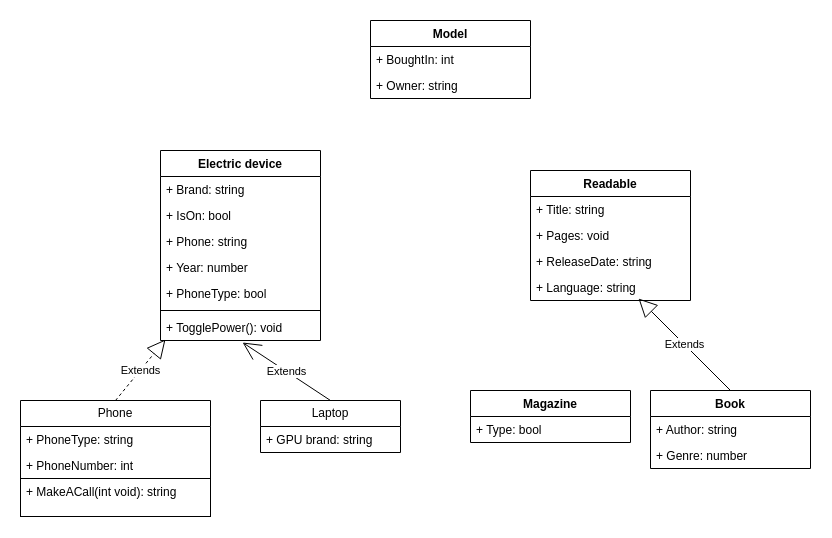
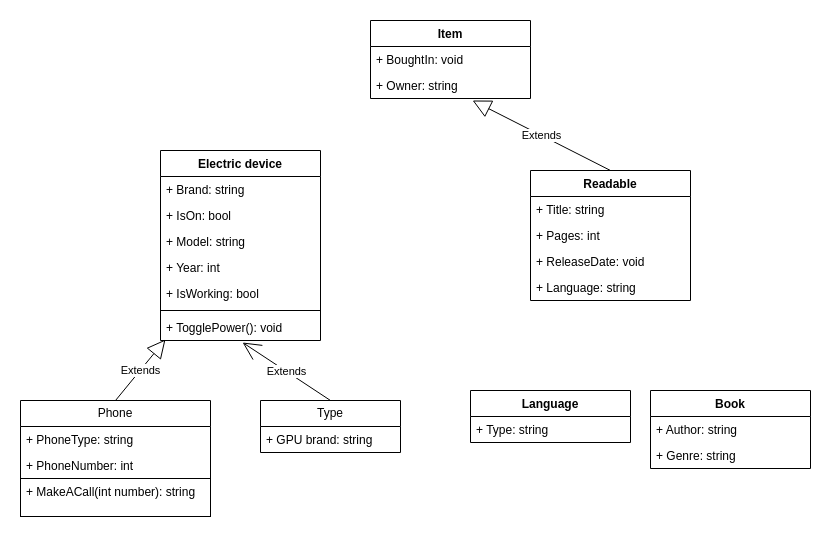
  <mxCell id="0" />
  <mxCell id="1" parent="0" />
- <mxCell id="2" value="Model" style="swimlane;fontStyle=1;align=center;verticalAlign=top;childLayout=stackLayout;horizontal=1;startSize=26;horizontalStack=0;resizeParent=1;resizeParentMax=0;resizeLast=0;collapsible=1;marginBottom=0;whiteSpace=wrap;html=1;" vertex="1" parent="1"><mxGeometry x="370" y="20" width="160" height="78" as="geometry" /></mxCell>
- <mxCell id="3" value="+ BoughtIn: int" style="text;strokeColor=none;fillColor=none;align=left;verticalAlign=top;spacingLeft=4;spacingRight=4;overflow=hidden;rotatable=0;points=[[0,0.5],[1,0.5]];portConstraint=eastwest;whiteSpace=wrap;html=1;" vertex="1" parent="2"><mxGeometry y="26" width="160" height="26" as="geometry" /></mxCell>
+ <mxCell id="2" value="Item" style="swimlane;fontStyle=1;align=center;verticalAlign=top;childLayout=stackLayout;horizontal=1;startSize=26;horizontalStack=0;resizeParent=1;resizeParentMax=0;resizeLast=0;collapsible=1;marginBottom=0;whiteSpace=wrap;html=1;" vertex="1" parent="1"><mxGeometry x="370" y="20" width="160" height="78" as="geometry" /></mxCell>
+ <mxCell id="3" value="+ BoughtIn: void" style="text;strokeColor=none;fillColor=none;align=left;verticalAlign=top;spacingLeft=4;spacingRight=4;overflow=hidden;rotatable=0;points=[[0,0.5],[1,0.5]];portConstraint=eastwest;whiteSpace=wrap;html=1;" vertex="1" parent="2"><mxGeometry y="26" width="160" height="26" as="geometry" /></mxCell>
  <mxCell id="4" value="+ Owner: string" style="text;strokeColor=none;fillColor=none;align=left;verticalAlign=top;spacingLeft=4;spacingRight=4;overflow=hidden;rotatable=0;points=[[0,0.5],[1,0.5]];portConstraint=eastwest;whiteSpace=wrap;html=1;" vertex="1" parent="2"><mxGeometry y="52" width="160" height="26" as="geometry" /></mxCell>
  <mxCell id="5" value="Electric device" style="swimlane;fontStyle=1;align=center;verticalAlign=top;childLayout=stackLayout;horizontal=1;startSize=26;horizontalStack=0;resizeParent=1;resizeParentMax=0;resizeLast=0;collapsible=1;marginBottom=0;whiteSpace=wrap;html=1;" vertex="1" parent="1"><mxGeometry x="160" y="150" width="160" height="190" as="geometry" /></mxCell>
  <mxCell id="6" value="+ Brand: string" style="text;strokeColor=none;fillColor=none;align=left;verticalAlign=top;spacingLeft=4;spacingRight=4;overflow=hidden;rotatable=0;points=[[0,0.5],[1,0.5]];portConstraint=eastwest;whiteSpace=wrap;html=1;" vertex="1" parent="5"><mxGeometry y="26" width="160" height="26" as="geometry" /></mxCell>
  <mxCell id="7" value="+ IsOn: bool" style="text;strokeColor=none;fillColor=none;align=left;verticalAlign=top;spacingLeft=4;spacingRight=4;overflow=hidden;rotatable=0;points=[[0,0.5],[1,0.5]];portConstraint=eastwest;whiteSpace=wrap;html=1;" vertex="1" parent="5"><mxGeometry y="52" width="160" height="26" as="geometry" /></mxCell>
- <mxCell id="8" value="+ Phone: string" style="text;strokeColor=none;fillColor=none;align=left;verticalAlign=top;spacingLeft=4;spacingRight=4;overflow=hidden;rotatable=0;points=[[0,0.5],[1,0.5]];portConstraint=eastwest;whiteSpace=wrap;html=1;" vertex="1" parent="5"><mxGeometry y="78" width="160" height="26" as="geometry" /></mxCell>
- <mxCell id="9" value="+ Year: number" style="text;strokeColor=none;fillColor=none;align=left;verticalAlign=top;spacingLeft=4;spacingRight=4;overflow=hidden;rotatable=0;points=[[0,0.5],[1,0.5]];portConstraint=eastwest;whiteSpace=wrap;html=1;" vertex="1" parent="5"><mxGeometry y="104" width="160" height="26" as="geometry" /></mxCell>
- <mxCell id="10" value="+ PhoneType: bool" style="text;strokeColor=none;fillColor=none;align=left;verticalAlign=top;spacingLeft=4;spacingRight=4;overflow=hidden;rotatable=0;points=[[0,0.5],[1,0.5]];portConstraint=eastwest;whiteSpace=wrap;html=1;" vertex="1" parent="5"><mxGeometry y="130" width="160" height="26" as="geometry" /></mxCell>
+ <mxCell id="8" value="+ Model: string" style="text;strokeColor=none;fillColor=none;align=left;verticalAlign=top;spacingLeft=4;spacingRight=4;overflow=hidden;rotatable=0;points=[[0,0.5],[1,0.5]];portConstraint=eastwest;whiteSpace=wrap;html=1;" vertex="1" parent="5"><mxGeometry y="78" width="160" height="26" as="geometry" /></mxCell>
+ <mxCell id="9" value="+ Year: int" style="text;strokeColor=none;fillColor=none;align=left;verticalAlign=top;spacingLeft=4;spacingRight=4;overflow=hidden;rotatable=0;points=[[0,0.5],[1,0.5]];portConstraint=eastwest;whiteSpace=wrap;html=1;" vertex="1" parent="5"><mxGeometry y="104" width="160" height="26" as="geometry" /></mxCell>
+ <mxCell id="10" value="+ IsWorking: bool" style="text;strokeColor=none;fillColor=none;align=left;verticalAlign=top;spacingLeft=4;spacingRight=4;overflow=hidden;rotatable=0;points=[[0,0.5],[1,0.5]];portConstraint=eastwest;whiteSpace=wrap;html=1;" vertex="1" parent="5"><mxGeometry y="130" width="160" height="26" as="geometry" /></mxCell>
  <mxCell id="11" value="" style="line;strokeWidth=1;fillColor=none;align=left;verticalAlign=middle;spacingTop=-1;spacingLeft=3;spacingRight=3;rotatable=0;labelPosition=right;points=[];portConstraint=eastwest;strokeColor=inherit;" vertex="1" parent="5"><mxGeometry y="156" width="160" height="8" as="geometry" /></mxCell>
  <mxCell id="12" value="+ TogglePower(): void" style="text;strokeColor=none;fillColor=none;align=left;verticalAlign=top;spacingLeft=4;spacingRight=4;overflow=hidden;rotatable=0;points=[[0,0.5],[1,0.5]];portConstraint=eastwest;whiteSpace=wrap;html=1;" vertex="1" parent="5"><mxGeometry y="164" width="160" height="26" as="geometry" /></mxCell>
  <mxCell id="13" value="Readable" style="swimlane;fontStyle=1;align=center;verticalAlign=top;childLayout=stackLayout;horizontal=1;startSize=26;horizontalStack=0;resizeParent=1;resizeParentMax=0;resizeLast=0;collapsible=1;marginBottom=0;whiteSpace=wrap;html=1;" vertex="1" parent="1"><mxGeometry x="530" y="170" width="160" height="130" as="geometry" /></mxCell>
  <mxCell id="14" value="+ Title: string" style="text;strokeColor=none;fillColor=none;align=left;verticalAlign=top;spacingLeft=4;spacingRight=4;overflow=hidden;rotatable=0;points=[[0,0.5],[1,0.5]];portConstraint=eastwest;whiteSpace=wrap;html=1;" vertex="1" parent="13"><mxGeometry y="26" width="160" height="26" as="geometry" /></mxCell>
- <mxCell id="15" value="+ Pages: void" style="text;strokeColor=none;fillColor=none;align=left;verticalAlign=top;spacingLeft=4;spacingRight=4;overflow=hidden;rotatable=0;points=[[0,0.5],[1,0.5]];portConstraint=eastwest;whiteSpace=wrap;html=1;" vertex="1" parent="13"><mxGeometry y="52" width="160" height="26" as="geometry" /></mxCell>
- <mxCell id="16" value="+ ReleaseDate: string" style="text;strokeColor=none;fillColor=none;align=left;verticalAlign=top;spacingLeft=4;spacingRight=4;overflow=hidden;rotatable=0;points=[[0,0.5],[1,0.5]];portConstraint=eastwest;whiteSpace=wrap;html=1;" vertex="1" parent="13"><mxGeometry y="78" width="160" height="26" as="geometry" /></mxCell>
+ <mxCell id="15" value="+ Pages: int" style="text;strokeColor=none;fillColor=none;align=left;verticalAlign=top;spacingLeft=4;spacingRight=4;overflow=hidden;rotatable=0;points=[[0,0.5],[1,0.5]];portConstraint=eastwest;whiteSpace=wrap;html=1;" vertex="1" parent="13"><mxGeometry y="52" width="160" height="26" as="geometry" /></mxCell>
+ <mxCell id="16" value="+ ReleaseDate: void" style="text;strokeColor=none;fillColor=none;align=left;verticalAlign=top;spacingLeft=4;spacingRight=4;overflow=hidden;rotatable=0;points=[[0,0.5],[1,0.5]];portConstraint=eastwest;whiteSpace=wrap;html=1;" vertex="1" parent="13"><mxGeometry y="78" width="160" height="26" as="geometry" /></mxCell>
  <mxCell id="17" value="+ Language: string" style="text;strokeColor=none;fillColor=none;align=left;verticalAlign=top;spacingLeft=4;spacingRight=4;overflow=hidden;rotatable=0;points=[[0,0.5],[1,0.5]];portConstraint=eastwest;whiteSpace=wrap;html=1;" vertex="1" parent="13"><mxGeometry y="104" width="160" height="26" as="geometry" /></mxCell>
  <mxCell id="18" value="Book" style="swimlane;fontStyle=1;align=center;verticalAlign=top;childLayout=stackLayout;horizontal=1;startSize=26;horizontalStack=0;resizeParent=1;resizeParentMax=0;resizeLast=0;collapsible=1;marginBottom=0;whiteSpace=wrap;html=1;" vertex="1" parent="1"><mxGeometry x="650" y="390" width="160" height="78" as="geometry" /></mxCell>
  <mxCell id="19" value="+ Author: string" style="text;strokeColor=none;fillColor=none;align=left;verticalAlign=top;spacingLeft=4;spacingRight=4;overflow=hidden;rotatable=0;points=[[0,0.5],[1,0.5]];portConstraint=eastwest;whiteSpace=wrap;html=1;" vertex="1" parent="18"><mxGeometry y="26" width="160" height="26" as="geometry" /></mxCell>
- <mxCell id="20" value="+ Genre: number" style="text;strokeColor=none;fillColor=none;align=left;verticalAlign=top;spacingLeft=4;spacingRight=4;overflow=hidden;rotatable=0;points=[[0,0.5],[1,0.5]];portConstraint=eastwest;whiteSpace=wrap;html=1;" vertex="1" parent="18"><mxGeometry y="52" width="160" height="26" as="geometry" /></mxCell>
- <mxCell id="21" value="Magazine" style="swimlane;fontStyle=1;align=center;verticalAlign=top;childLayout=stackLayout;horizontal=1;startSize=26;horizontalStack=0;resizeParent=1;resizeParentMax=0;resizeLast=0;collapsible=1;marginBottom=0;whiteSpace=wrap;html=1;" vertex="1" parent="1"><mxGeometry x="470" y="390" width="160" height="52" as="geometry" /></mxCell>
- <mxCell id="22" value="+ Type: bool" style="text;strokeColor=none;fillColor=none;align=left;verticalAlign=top;spacingLeft=4;spacingRight=4;overflow=hidden;rotatable=0;points=[[0,0.5],[1,0.5]];portConstraint=eastwest;whiteSpace=wrap;html=1;" vertex="1" parent="21"><mxGeometry y="26" width="160" height="26" as="geometry" /></mxCell>
+ <mxCell id="20" value="+ Genre: string" style="text;strokeColor=none;fillColor=none;align=left;verticalAlign=top;spacingLeft=4;spacingRight=4;overflow=hidden;rotatable=0;points=[[0,0.5],[1,0.5]];portConstraint=eastwest;whiteSpace=wrap;html=1;" vertex="1" parent="18"><mxGeometry y="52" width="160" height="26" as="geometry" /></mxCell>
+ <mxCell id="21" value="Language" style="swimlane;fontStyle=1;align=center;verticalAlign=top;childLayout=stackLayout;horizontal=1;startSize=26;horizontalStack=0;resizeParent=1;resizeParentMax=0;resizeLast=0;collapsible=1;marginBottom=0;whiteSpace=wrap;html=1;" vertex="1" parent="1"><mxGeometry x="470" y="390" width="160" height="52" as="geometry" /></mxCell>
+ <mxCell id="22" value="+ Type: string" style="text;strokeColor=none;fillColor=none;align=left;verticalAlign=top;spacingLeft=4;spacingRight=4;overflow=hidden;rotatable=0;points=[[0,0.5],[1,0.5]];portConstraint=eastwest;whiteSpace=wrap;html=1;" vertex="1" parent="21"><mxGeometry y="26" width="160" height="26" as="geometry" /></mxCell>
  <mxCell id="23" value="Phone" style="swimlane;fontStyle=0;childLayout=stackLayout;horizontal=1;startSize=26;fillColor=none;horizontalStack=0;resizeParent=1;resizeParentMax=0;resizeLast=0;collapsible=1;marginBottom=0;whiteSpace=wrap;html=1;" vertex="1" parent="1"><mxGeometry x="20" y="400" width="190" height="116" as="geometry" /></mxCell>
  <mxCell id="24" value="+ PhoneType: string" style="text;strokeColor=none;fillColor=none;align=left;verticalAlign=top;spacingLeft=4;spacingRight=4;overflow=hidden;rotatable=0;points=[[0,0.5],[1,0.5]];portConstraint=eastwest;whiteSpace=wrap;html=1;" vertex="1" parent="23"><mxGeometry y="26" width="190" height="26" as="geometry" /></mxCell>
  <mxCell id="25" value="+ PhoneNumber: int" style="text;strokeColor=none;fillColor=none;align=left;verticalAlign=top;spacingLeft=4;spacingRight=4;overflow=hidden;rotatable=0;points=[[0,0.5],[1,0.5]];portConstraint=eastwest;whiteSpace=wrap;html=1;" vertex="1" parent="23"><mxGeometry y="52" width="190" height="26" as="geometry" /></mxCell>
- <mxCell id="26" value="+ MakeACall(int void): string" style="text;strokeColor=default;fillColor=none;align=left;verticalAlign=top;spacingLeft=4;spacingRight=4;overflow=hidden;rotatable=0;points=[[0,0.5],[1,0.5]];portConstraint=eastwest;whiteSpace=wrap;html=1;" vertex="1" parent="23"><mxGeometry y="78" width="190" height="38" as="geometry" /></mxCell>
- <mxCell id="27" value="Laptop" style="swimlane;fontStyle=0;childLayout=stackLayout;horizontal=1;startSize=26;fillColor=none;horizontalStack=0;resizeParent=1;resizeParentMax=0;resizeLast=0;collapsible=1;marginBottom=0;whiteSpace=wrap;html=1;" vertex="1" parent="1"><mxGeometry x="260" y="400" width="140" height="52" as="geometry" /></mxCell>
+ <mxCell id="26" value="+ MakeACall(int number): string" style="text;strokeColor=default;fillColor=none;align=left;verticalAlign=top;spacingLeft=4;spacingRight=4;overflow=hidden;rotatable=0;points=[[0,0.5],[1,0.5]];portConstraint=eastwest;whiteSpace=wrap;html=1;" vertex="1" parent="23"><mxGeometry y="78" width="190" height="38" as="geometry" /></mxCell>
+ <mxCell id="27" value="Type" style="swimlane;fontStyle=0;childLayout=stackLayout;horizontal=1;startSize=26;fillColor=none;horizontalStack=0;resizeParent=1;resizeParentMax=0;resizeLast=0;collapsible=1;marginBottom=0;whiteSpace=wrap;html=1;" vertex="1" parent="1"><mxGeometry x="260" y="400" width="140" height="52" as="geometry" /></mxCell>
  <mxCell id="28" value="+ GPU brand: string" style="text;strokeColor=none;fillColor=none;align=left;verticalAlign=top;spacingLeft=4;spacingRight=4;overflow=hidden;rotatable=0;points=[[0,0.5],[1,0.5]];portConstraint=eastwest;whiteSpace=wrap;html=1;" vertex="1" parent="27"><mxGeometry y="26" width="140" height="26" as="geometry" /></mxCell>
- <mxCell id="29" value="Extends" style="endArrow=block;endSize=16;endFill=0;html=1;rounded=0;exitX=0.5;exitY=0;exitDx=0;exitDy=0;entryX=0.031;entryY=0.962;entryDx=0;entryDy=0;entryPerimeter=0;dashed=1;" edge="1" parent="1" source="23" target="12"><mxGeometry width="160" relative="1" as="geometry"><mxPoint x="320" y="230" as="sourcePoint" /><mxPoint x="480" y="230" as="targetPoint" /></mxGeometry></mxCell>
+ <mxCell id="29" value="Extends" style="endArrow=block;endSize=16;endFill=0;html=1;rounded=0;exitX=0.5;exitY=0;exitDx=0;exitDy=0;entryX=0.031;entryY=0.962;entryDx=0;entryDy=0;entryPerimeter=0;" edge="1" parent="1" source="23" target="12"><mxGeometry width="160" relative="1" as="geometry"><mxPoint x="320" y="230" as="sourcePoint" /><mxPoint x="480" y="230" as="targetPoint" /></mxGeometry></mxCell>
  <mxCell id="30" value="Extends" style="endArrow=open;endSize=16;endFill=0;html=1;rounded=0;exitX=0.5;exitY=0;exitDx=0;exitDy=0;entryX=0.513;entryY=1.077;entryDx=0;entryDy=0;entryPerimeter=0;" edge="1" parent="1" source="27" target="12"><mxGeometry width="160" relative="1" as="geometry"><mxPoint x="310" y="380" as="sourcePoint" /><mxPoint x="470" y="380" as="targetPoint" /></mxGeometry></mxCell>
- <mxCell id="31" value="Extends" style="endArrow=block;endSize=16;endFill=0;html=1;rounded=0;exitX=0.5;exitY=0;exitDx=0;exitDy=0;entryX=0.675;entryY=0.923;entryDx=0;entryDy=0;entryPerimeter=0;" edge="1" parent="1" source="18" target="17"><mxGeometry width="160" relative="1" as="geometry"><mxPoint x="560" y="400" as="sourcePoint" /><mxPoint x="591" y="313" as="targetPoint" /></mxGeometry></mxCell>
+ <mxCell id="32" value="Extends" style="endArrow=block;endSize=16;endFill=0;html=1;rounded=0;entryX=0.638;entryY=1.077;entryDx=0;entryDy=0;entryPerimeter=0;exitX=0.5;exitY=0;exitDx=0;exitDy=0;" edge="1" parent="1" source="13" target="4"><mxGeometry width="160" relative="1" as="geometry"><mxPoint x="300" y="210" as="sourcePoint" /><mxPoint x="473.04" y="131.012" as="targetPoint" /></mxGeometry></mxCell>
